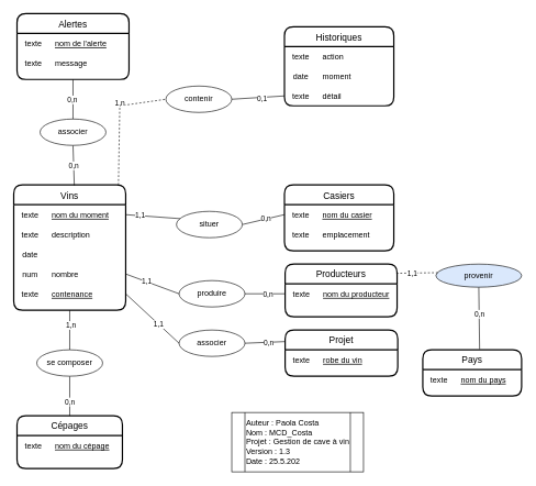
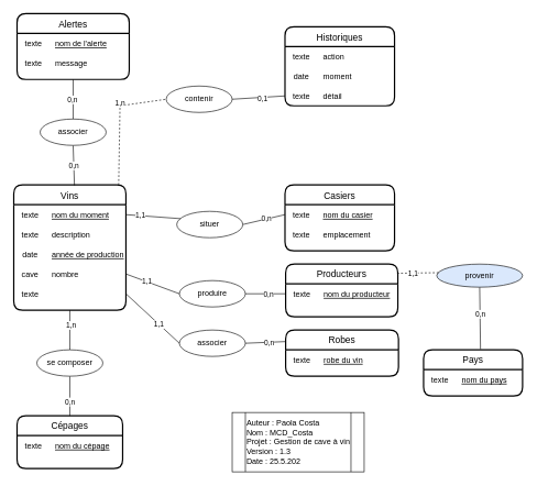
  <mxCell id="0" />
  <mxCell id="1" parent="0" />
  <mxCell id="2" value="Vins" style="swimlane;childLayout=stackLayout;horizontal=1;startSize=30;horizontalStack=0;rounded=1;fontSize=14;fontStyle=0;strokeWidth=2;resizeParent=0;resizeLast=1;shadow=0;dashed=0;align=center;" parent="1" vertex="1"><mxGeometry x="20" y="280" width="170" height="190" as="geometry" /></mxCell>
  <mxCell id="3" value="" style="shape=table;startSize=0;container=1;collapsible=1;childLayout=tableLayout;fixedRows=1;rowLines=0;fontStyle=0;align=center;resizeLast=1;strokeColor=none;fillColor=none;" parent="2" vertex="1"><mxGeometry y="30" width="170" height="160" as="geometry" /></mxCell>
  <mxCell id="4" value="" style="shape=partialRectangle;collapsible=0;dropTarget=0;pointerEvents=0;fillColor=none;top=0;left=0;bottom=0;right=0;points=[[0,0.5],[1,0.5]];portConstraint=eastwest;" parent="3" vertex="1"><mxGeometry width="170" height="30" as="geometry" /></mxCell>
  <mxCell id="5" value="texte" style="shape=partialRectangle;connectable=0;fillColor=none;top=0;left=0;bottom=0;right=0;fontStyle=0;overflow=hidden;" parent="4" vertex="1"><mxGeometry width="50" height="30" as="geometry" /></mxCell>
  <mxCell id="6" value="nom du moment" style="shape=partialRectangle;connectable=0;fillColor=none;top=0;left=0;bottom=0;right=0;align=left;spacingLeft=6;fontStyle=4;overflow=hidden;" parent="4" vertex="1"><mxGeometry x="50" width="120" height="30" as="geometry" /></mxCell>
  <mxCell id="7" value="" style="shape=partialRectangle;collapsible=0;dropTarget=0;pointerEvents=0;fillColor=none;top=0;left=0;bottom=0;right=0;points=[[0,0.5],[1,0.5]];portConstraint=eastwest;" parent="3" vertex="1"><mxGeometry y="30" width="170" height="30" as="geometry" /></mxCell>
  <mxCell id="8" value="texte" style="shape=partialRectangle;connectable=0;fillColor=none;top=0;left=0;bottom=0;right=0;fontStyle=0;overflow=hidden;" parent="7" vertex="1"><mxGeometry width="50" height="30" as="geometry" /></mxCell>
  <mxCell id="9" value="description" style="shape=partialRectangle;connectable=0;fillColor=none;top=0;left=0;bottom=0;right=0;align=left;spacingLeft=6;fontStyle=0;overflow=hidden;" parent="7" vertex="1"><mxGeometry x="50" width="120" height="30" as="geometry" /></mxCell>
  <mxCell id="10" value="" style="shape=partialRectangle;collapsible=0;dropTarget=0;pointerEvents=0;fillColor=none;top=0;left=0;bottom=0;right=0;points=[[0,0.5],[1,0.5]];portConstraint=eastwest;" parent="3" vertex="1"><mxGeometry y="60" width="170" height="30" as="geometry" /></mxCell>
  <mxCell id="11" value="date" style="shape=partialRectangle;connectable=0;fillColor=none;top=0;left=0;bottom=0;right=0;fontStyle=0;overflow=hidden;" parent="10" vertex="1"><mxGeometry width="50" height="30" as="geometry" /></mxCell>
+ <mxCell id="12" value="année de production" style="shape=partialRectangle;connectable=0;fillColor=none;top=0;left=0;bottom=0;right=0;align=left;spacingLeft=6;fontStyle=4;overflow=hidden;" parent="10" vertex="1"><mxGeometry x="50" width="120" height="30" as="geometry" /></mxCell>
  <mxCell id="13" value="" style="shape=partialRectangle;collapsible=0;dropTarget=0;pointerEvents=0;fillColor=none;top=0;left=0;bottom=0;right=0;points=[[0,0.5],[1,0.5]];portConstraint=eastwest;" parent="3" vertex="1"><mxGeometry y="90" width="170" height="30" as="geometry" /></mxCell>
- <mxCell id="14" value="num" style="shape=partialRectangle;connectable=0;fillColor=none;top=0;left=0;bottom=0;right=0;fontStyle=0;overflow=hidden;" parent="13" vertex="1"><mxGeometry width="50" height="30" as="geometry" /></mxCell>
+ <mxCell id="14" value="cave" style="shape=partialRectangle;connectable=0;fillColor=none;top=0;left=0;bottom=0;right=0;fontStyle=0;overflow=hidden;" parent="13" vertex="1"><mxGeometry width="50" height="30" as="geometry" /></mxCell>
  <mxCell id="15" value="nombre" style="shape=partialRectangle;connectable=0;fillColor=none;top=0;left=0;bottom=0;right=0;align=left;spacingLeft=6;fontStyle=0;overflow=hidden;" parent="13" vertex="1"><mxGeometry x="50" width="120" height="30" as="geometry" /></mxCell>
  <mxCell id="16" value="" style="shape=partialRectangle;collapsible=0;dropTarget=0;pointerEvents=0;fillColor=none;top=0;left=0;bottom=0;right=0;points=[[0,0.5],[1,0.5]];portConstraint=eastwest;" parent="3" vertex="1"><mxGeometry y="120" width="170" height="30" as="geometry" /></mxCell>
  <mxCell id="17" value="texte" style="shape=partialRectangle;connectable=0;fillColor=none;top=0;left=0;bottom=0;right=0;fontStyle=0;overflow=hidden;" parent="16" vertex="1"><mxGeometry width="50" height="30" as="geometry" /></mxCell>
- <mxCell id="18" value="contenance" style="shape=partialRectangle;connectable=0;fillColor=none;top=0;left=0;bottom=0;right=0;align=left;spacingLeft=6;fontStyle=4;overflow=hidden;" parent="16" vertex="1"><mxGeometry x="50" width="120" height="30" as="geometry" /></mxCell>
  <mxCell id="19" value="Producteurs" style="swimlane;childLayout=stackLayout;horizontal=1;startSize=30;horizontalStack=0;rounded=1;fontSize=14;fontStyle=0;strokeWidth=2;resizeParent=0;resizeLast=1;shadow=0;dashed=0;align=center;" parent="1" vertex="1"><mxGeometry x="432" y="400" width="170" height="80" as="geometry" /></mxCell>
  <mxCell id="20" value="" style="shape=table;startSize=0;container=1;collapsible=1;childLayout=tableLayout;fixedRows=1;rowLines=0;fontStyle=0;align=center;resizeLast=1;strokeColor=none;fillColor=none;" parent="19" vertex="1"><mxGeometry y="30" width="170" height="50" as="geometry" /></mxCell>
  <mxCell id="21" value="" style="shape=partialRectangle;collapsible=0;dropTarget=0;pointerEvents=0;fillColor=none;top=0;left=0;bottom=0;right=0;points=[[0,0.5],[1,0.5]];portConstraint=eastwest;" parent="20" vertex="1"><mxGeometry width="170" height="30" as="geometry" /></mxCell>
  <mxCell id="22" value="texte" style="shape=partialRectangle;connectable=0;fillColor=none;top=0;left=0;bottom=0;right=0;fontStyle=0;overflow=hidden;" parent="21" vertex="1"><mxGeometry width="50" height="30" as="geometry" /></mxCell>
  <mxCell id="23" value="nom du producteur" style="shape=partialRectangle;connectable=0;fillColor=none;top=0;left=0;bottom=0;right=0;align=left;spacingLeft=6;fontStyle=4;overflow=hidden;" parent="21" vertex="1"><mxGeometry x="50" width="120" height="30" as="geometry" /></mxCell>
  <mxCell id="24" value="" style="endArrow=none;html=1;rounded=0;exitX=1;exitY=0.5;exitDx=0;exitDy=0;entryX=0;entryY=0.5;entryDx=0;entryDy=0;" parent="1" source="26" target="21" edge="1"><mxGeometry relative="1" as="geometry"><mxPoint x="191" y="450" as="sourcePoint" /><mxPoint x="412" y="370" as="targetPoint" /></mxGeometry></mxCell>
  <mxCell id="25" value="0,n" style="edgeLabel;html=1;align=center;verticalAlign=middle;resizable=0;points=[];" parent="24" vertex="1" connectable="0"><mxGeometry x="0.445" relative="1" as="geometry"><mxPoint x="-10" as="offset" /></mxGeometry></mxCell>
  <mxCell id="26" value="produire" style="ellipse;whiteSpace=wrap;html=1;align=center;" parent="1" vertex="1"><mxGeometry x="271" y="425" width="100" height="40" as="geometry" /></mxCell>
  <mxCell id="27" value="" style="endArrow=none;html=1;rounded=0;entryX=0;entryY=0.5;entryDx=0;entryDy=0;exitX=1;exitY=0.5;exitDx=0;exitDy=0;" parent="1" source="13" target="26" edge="1"><mxGeometry relative="1" as="geometry"><mxPoint x="201" y="445" as="sourcePoint" /><mxPoint x="431" y="445" as="targetPoint" /></mxGeometry></mxCell>
  <mxCell id="28" value="1,1" style="edgeLabel;html=1;align=center;verticalAlign=middle;resizable=0;points=[];" parent="27" vertex="1" connectable="0"><mxGeometry x="-0.244" y="1" relative="1" as="geometry"><mxPoint as="offset" /></mxGeometry></mxCell>
  <mxCell id="29" value="Pays" style="swimlane;childLayout=stackLayout;horizontal=1;startSize=30;horizontalStack=0;rounded=1;fontSize=14;fontStyle=0;strokeWidth=2;resizeParent=0;resizeLast=1;shadow=0;dashed=0;align=center;" parent="1" vertex="1"><mxGeometry x="641" y="530" width="150" height="70" as="geometry" /></mxCell>
  <mxCell id="30" value="" style="shape=table;startSize=0;container=1;collapsible=1;childLayout=tableLayout;fixedRows=1;rowLines=0;fontStyle=0;align=center;resizeLast=1;strokeColor=none;fillColor=none;" parent="29" vertex="1"><mxGeometry y="30" width="150" height="40" as="geometry" /></mxCell>
  <mxCell id="31" value="" style="shape=partialRectangle;collapsible=0;dropTarget=0;pointerEvents=0;fillColor=none;top=0;left=0;bottom=0;right=0;points=[[0,0.5],[1,0.5]];portConstraint=eastwest;" parent="30" vertex="1"><mxGeometry width="150" height="30" as="geometry" /></mxCell>
  <mxCell id="32" value="texte" style="shape=partialRectangle;connectable=0;fillColor=none;top=0;left=0;bottom=0;right=0;fontStyle=0;overflow=hidden;" parent="31" vertex="1"><mxGeometry width="50" height="30" as="geometry" /></mxCell>
  <mxCell id="33" value="nom du pays" style="shape=partialRectangle;connectable=0;fillColor=none;top=0;left=0;bottom=0;right=0;align=left;spacingLeft=6;fontStyle=4;overflow=hidden;" parent="31" vertex="1"><mxGeometry x="50" width="100" height="30" as="geometry" /></mxCell>
  <mxCell id="34" value="" style="endArrow=none;html=1;rounded=0;exitX=0.5;exitY=1;exitDx=0;exitDy=0;entryX=0.575;entryY=-0.014;entryDx=0;entryDy=0;entryPerimeter=0;" parent="1" source="36" target="29" edge="1"><mxGeometry relative="1" as="geometry"><mxPoint x="611" y="434.66" as="sourcePoint" /><mxPoint x="771" y="434.66" as="targetPoint" /><Array as="points" /></mxGeometry></mxCell>
  <mxCell id="35" value="0,n" style="edgeLabel;html=1;align=center;verticalAlign=middle;resizable=0;points=[];" parent="34" vertex="1" connectable="0"><mxGeometry x="0.666" relative="1" as="geometry"><mxPoint x="-0.84" y="-37" as="offset" /></mxGeometry></mxCell>
  <mxCell id="36" value="provenir" style="ellipse;whiteSpace=wrap;html=1;fillColor=#dae8fc;" parent="1" vertex="1"><mxGeometry x="661" y="400" width="130" height="35" as="geometry" /></mxCell>
  <mxCell id="37" value="" style="endArrow=none;html=1;rounded=0;exitX=0.993;exitY=0.174;exitDx=0;exitDy=0;entryX=0.031;entryY=0.371;entryDx=0;entryDy=0;entryPerimeter=0;exitPerimeter=0;dashed=1;" parent="1" source="19" target="36" edge="1"><mxGeometry relative="1" as="geometry"><mxPoint x="591" y="415" as="sourcePoint" /><mxPoint x="727" y="530" as="targetPoint" /><Array as="points" /></mxGeometry></mxCell>
  <mxCell id="38" value="1,1" style="edgeLabel;html=1;align=center;verticalAlign=middle;resizable=0;points=[];" parent="37" vertex="1" connectable="0"><mxGeometry x="0.419" relative="1" as="geometry"><mxPoint x="-21.81" as="offset" /></mxGeometry></mxCell>
- <mxCell id="39" value="Projet" style="swimlane;childLayout=stackLayout;horizontal=1;startSize=30;horizontalStack=0;rounded=1;fontSize=14;fontStyle=0;strokeWidth=2;resizeParent=0;resizeLast=1;shadow=0;dashed=0;align=center;" parent="1" vertex="1"><mxGeometry x="432" y="500" width="171" height="70" as="geometry" /></mxCell>
+ <mxCell id="39" value="Robes" style="swimlane;childLayout=stackLayout;horizontal=1;startSize=30;horizontalStack=0;rounded=1;fontSize=14;fontStyle=0;strokeWidth=2;resizeParent=0;resizeLast=1;shadow=0;dashed=0;align=center;" parent="1" vertex="1"><mxGeometry x="432" y="500" width="171" height="70" as="geometry" /></mxCell>
  <mxCell id="40" value="" style="shape=table;startSize=0;container=1;collapsible=1;childLayout=tableLayout;fixedRows=1;rowLines=0;fontStyle=0;align=center;resizeLast=1;strokeColor=none;fillColor=none;" parent="39" vertex="1"><mxGeometry y="30" width="171" height="40" as="geometry" /></mxCell>
  <mxCell id="41" value="" style="shape=partialRectangle;collapsible=0;dropTarget=0;pointerEvents=0;fillColor=none;top=0;left=0;bottom=0;right=0;points=[[0,0.5],[1,0.5]];portConstraint=eastwest;" parent="40" vertex="1"><mxGeometry width="171" height="30" as="geometry" /></mxCell>
  <mxCell id="42" value="texte" style="shape=partialRectangle;connectable=0;fillColor=none;top=0;left=0;bottom=0;right=0;fontStyle=0;overflow=hidden;" parent="41" vertex="1"><mxGeometry width="50" height="30" as="geometry" /></mxCell>
  <mxCell id="43" value="robe du vin" style="shape=partialRectangle;connectable=0;fillColor=none;top=0;left=0;bottom=0;right=0;align=left;spacingLeft=6;fontStyle=4;overflow=hidden;" parent="41" vertex="1"><mxGeometry x="50" width="121" height="30" as="geometry" /></mxCell>
  <mxCell id="44" value="" style="endArrow=none;html=1;rounded=0;entryX=0;entryY=0.25;entryDx=0;entryDy=0;exitX=1;exitY=0.5;exitDx=0;exitDy=0;" parent="1" source="46" target="39" edge="1"><mxGeometry relative="1" as="geometry"><mxPoint x="231" y="550" as="sourcePoint" /><mxPoint x="391" y="550" as="targetPoint" /></mxGeometry></mxCell>
  <mxCell id="45" value="0,n" style="edgeLabel;html=1;align=center;verticalAlign=middle;resizable=0;points=[];" parent="44" vertex="1" connectable="0"><mxGeometry x="0.365" y="-1" relative="1" as="geometry"><mxPoint x="-6.7" y="0.72" as="offset" /></mxGeometry></mxCell>
  <mxCell id="46" value="associer" style="ellipse;whiteSpace=wrap;html=1;align=center;" parent="1" vertex="1"><mxGeometry x="271" y="500" width="100" height="40" as="geometry" /></mxCell>
  <mxCell id="47" value="" style="endArrow=none;html=1;rounded=0;entryX=0;entryY=0.5;entryDx=0;entryDy=0;exitX=1;exitY=0.5;exitDx=0;exitDy=0;" parent="1" source="16" target="46" edge="1"><mxGeometry relative="1" as="geometry"><mxPoint x="201" y="543.04" as="sourcePoint" /><mxPoint x="431" y="547.5" as="targetPoint" /></mxGeometry></mxCell>
  <mxCell id="48" value="1,1" style="edgeLabel;html=1;align=center;verticalAlign=middle;resizable=0;points=[];" parent="47" vertex="1" connectable="0"><mxGeometry x="0.24" y="-1" relative="1" as="geometry"><mxPoint as="offset" /></mxGeometry></mxCell>
  <mxCell id="49" value="Cépages" style="swimlane;childLayout=stackLayout;horizontal=1;startSize=30;horizontalStack=0;rounded=1;fontSize=14;fontStyle=0;strokeWidth=2;resizeParent=0;resizeLast=1;shadow=0;dashed=0;align=center;" parent="1" vertex="1"><mxGeometry x="25" y="630" width="160" height="80" as="geometry" /></mxCell>
  <mxCell id="50" value="" style="shape=table;startSize=0;container=1;collapsible=1;childLayout=tableLayout;fixedRows=1;rowLines=0;fontStyle=0;align=center;resizeLast=1;strokeColor=none;fillColor=none;" parent="49" vertex="1"><mxGeometry y="30" width="160" height="50" as="geometry" /></mxCell>
  <mxCell id="51" value="" style="shape=partialRectangle;collapsible=0;dropTarget=0;pointerEvents=0;fillColor=none;top=0;left=0;bottom=0;right=0;points=[[0,0.5],[1,0.5]];portConstraint=eastwest;" parent="50" vertex="1"><mxGeometry width="160" height="30" as="geometry" /></mxCell>
  <mxCell id="52" value="texte" style="shape=partialRectangle;connectable=0;fillColor=none;top=0;left=0;bottom=0;right=0;fontStyle=0;overflow=hidden;" parent="51" vertex="1"><mxGeometry width="50" height="30" as="geometry" /></mxCell>
  <mxCell id="53" value="nom du cépage" style="shape=partialRectangle;connectable=0;fillColor=none;top=0;left=0;bottom=0;right=0;align=left;spacingLeft=6;fontStyle=4;overflow=hidden;" parent="51" vertex="1"><mxGeometry x="50" width="110" height="30" as="geometry" /></mxCell>
  <mxCell id="54" value="" style="endArrow=none;html=1;rounded=0;exitX=0.5;exitY=1;exitDx=0;exitDy=0;entryX=0.5;entryY=0;entryDx=0;entryDy=0;" parent="1" source="58" target="49" edge="1"><mxGeometry relative="1" as="geometry"><mxPoint x="410" y="650" as="sourcePoint" /><mxPoint x="570" y="650" as="targetPoint" /></mxGeometry></mxCell>
  <mxCell id="55" value="0,n" style="edgeLabel;html=1;align=center;verticalAlign=middle;resizable=0;points=[];" parent="54" vertex="1" connectable="0"><mxGeometry x="0.274" y="-1" relative="1" as="geometry"><mxPoint as="offset" /></mxGeometry></mxCell>
  <mxCell id="56" value="" style="endArrow=none;html=1;rounded=0;exitX=0.5;exitY=1;exitDx=0;exitDy=0;entryX=0.5;entryY=0;entryDx=0;entryDy=0;" parent="1" source="3" target="58" edge="1"><mxGeometry relative="1" as="geometry"><mxPoint x="105" y="480" as="sourcePoint" /><mxPoint x="105" y="720" as="targetPoint" /></mxGeometry></mxCell>
  <mxCell id="57" value="1,n" style="edgeLabel;html=1;align=center;verticalAlign=middle;resizable=0;points=[];" parent="56" vertex="1" connectable="0"><mxGeometry x="-0.261" y="1" relative="1" as="geometry"><mxPoint as="offset" /></mxGeometry></mxCell>
  <mxCell id="58" value="se composer" style="ellipse;whiteSpace=wrap;html=1;align=center;" parent="1" vertex="1"><mxGeometry x="55" y="530" width="100" height="40" as="geometry" /></mxCell>
  <mxCell id="59" value="Casiers" style="swimlane;childLayout=stackLayout;horizontal=1;startSize=30;horizontalStack=0;rounded=1;fontSize=14;fontStyle=0;strokeWidth=2;resizeParent=0;resizeLast=1;shadow=0;dashed=0;align=center;" parent="1" vertex="1"><mxGeometry x="431" y="280" width="166" height="100" as="geometry" /></mxCell>
  <mxCell id="60" value="" style="shape=table;startSize=0;container=1;collapsible=1;childLayout=tableLayout;fixedRows=1;rowLines=0;fontStyle=0;align=center;resizeLast=1;strokeColor=none;fillColor=none;" parent="59" vertex="1"><mxGeometry y="30" width="166" height="70" as="geometry" /></mxCell>
  <mxCell id="61" value="" style="shape=partialRectangle;collapsible=0;dropTarget=0;pointerEvents=0;fillColor=none;top=0;left=0;bottom=0;right=0;points=[[0,0.5],[1,0.5]];portConstraint=eastwest;" parent="60" vertex="1"><mxGeometry width="166" height="30" as="geometry" /></mxCell>
  <mxCell id="62" value="texte" style="shape=partialRectangle;connectable=0;fillColor=none;top=0;left=0;bottom=0;right=0;fontStyle=0;overflow=hidden;" parent="61" vertex="1"><mxGeometry width="50" height="30" as="geometry" /></mxCell>
  <mxCell id="63" value="nom du casier" style="shape=partialRectangle;connectable=0;fillColor=none;top=0;left=0;bottom=0;right=0;align=left;spacingLeft=6;fontStyle=4;overflow=hidden;" parent="61" vertex="1"><mxGeometry x="50" width="116" height="30" as="geometry" /></mxCell>
  <mxCell id="64" value="" style="shape=partialRectangle;collapsible=0;dropTarget=0;pointerEvents=0;fillColor=none;top=0;left=0;bottom=0;right=0;points=[[0,0.5],[1,0.5]];portConstraint=eastwest;" parent="60" vertex="1"><mxGeometry y="30" width="166" height="30" as="geometry" /></mxCell>
  <mxCell id="65" value="texte" style="shape=partialRectangle;connectable=0;fillColor=none;top=0;left=0;bottom=0;right=0;fontStyle=0;overflow=hidden;" parent="64" vertex="1"><mxGeometry width="50" height="30" as="geometry" /></mxCell>
  <mxCell id="66" value="emplacement" style="shape=partialRectangle;connectable=0;fillColor=none;top=0;left=0;bottom=0;right=0;align=left;spacingLeft=6;fontStyle=0;overflow=hidden;" parent="64" vertex="1"><mxGeometry x="50" width="116" height="30" as="geometry" /></mxCell>
  <mxCell id="67" value="" style="endArrow=none;html=1;rounded=0;exitX=1;exitY=0.5;exitDx=0;exitDy=0;entryX=0;entryY=0.5;entryDx=0;entryDy=0;" parent="1" source="69" target="61" edge="1"><mxGeometry relative="1" as="geometry"><mxPoint x="481.16" y="320" as="sourcePoint" /><mxPoint x="427.352" y="339.9" as="targetPoint" /><Array as="points" /></mxGeometry></mxCell>
  <mxCell id="68" value="0,n" style="edgeLabel;html=1;align=center;verticalAlign=middle;resizable=0;points=[];" parent="67" vertex="1" connectable="0"><mxGeometry x="0.287" y="-1" relative="1" as="geometry"><mxPoint x="-5.5" y="-0.94" as="offset" /></mxGeometry></mxCell>
  <mxCell id="69" value="situer" style="ellipse;whiteSpace=wrap;html=1;align=center;" parent="1" vertex="1"><mxGeometry x="267.02" y="320" width="100" height="40" as="geometry" /></mxCell>
  <mxCell id="70" value="" style="endArrow=none;html=1;rounded=0;entryX=0;entryY=0.25;entryDx=0;entryDy=0;exitX=1;exitY=0.5;exitDx=0;exitDy=0;" parent="1" source="4" target="69" edge="1"><mxGeometry relative="1" as="geometry"><mxPoint x="185" y="334.06" as="sourcePoint" /><mxPoint x="491.16" y="345" as="targetPoint" /><Array as="points" /></mxGeometry></mxCell>
  <mxCell id="71" value="1,1" style="edgeLabel;html=1;align=center;verticalAlign=middle;resizable=0;points=[];" parent="70" vertex="1" connectable="0"><mxGeometry x="-0.502" y="1" relative="1" as="geometry"><mxPoint as="offset" /></mxGeometry></mxCell>
  <mxCell id="72" value="Auteur : Paola Costa&lt;br&gt;Nom : MCD_Costa&lt;br&gt;Projet : Gestion de cave à vin&lt;br&gt;Version : 1.3&lt;br&gt;Date : 25.5.202" style="shape=process;whiteSpace=wrap;html=1;backgroundOutline=1;align=left;" parent="1" vertex="1"><mxGeometry x="351" y="625" width="200" height="90" as="geometry" /></mxCell>
  <mxCell id="73" value="Alertes" style="swimlane;childLayout=stackLayout;horizontal=1;startSize=30;horizontalStack=0;rounded=1;fontSize=14;fontStyle=0;strokeWidth=2;resizeParent=0;resizeLast=1;shadow=0;dashed=0;align=center;" parent="1" vertex="1"><mxGeometry x="25" y="20" width="170" height="100" as="geometry" /></mxCell>
  <mxCell id="74" value="" style="shape=table;startSize=0;container=1;collapsible=1;childLayout=tableLayout;fixedRows=1;rowLines=0;fontStyle=0;align=center;resizeLast=1;strokeColor=none;fillColor=none;" parent="73" vertex="1"><mxGeometry y="30" width="170" height="70" as="geometry" /></mxCell>
  <mxCell id="75" value="" style="shape=partialRectangle;collapsible=0;dropTarget=0;pointerEvents=0;fillColor=none;top=0;left=0;bottom=0;right=0;points=[[0,0.5],[1,0.5]];portConstraint=eastwest;" parent="74" vertex="1"><mxGeometry width="170" height="30" as="geometry" /></mxCell>
  <mxCell id="76" value="texte" style="shape=partialRectangle;connectable=0;fillColor=none;top=0;left=0;bottom=0;right=0;fontStyle=0;overflow=hidden;" parent="75" vertex="1"><mxGeometry width="50" height="30" as="geometry" /></mxCell>
  <mxCell id="77" value="nom de l'alerte" style="shape=partialRectangle;connectable=0;fillColor=none;top=0;left=0;bottom=0;right=0;align=left;spacingLeft=6;fontStyle=4;overflow=hidden;" parent="75" vertex="1"><mxGeometry x="50" width="120" height="30" as="geometry" /></mxCell>
  <mxCell id="78" value="" style="shape=partialRectangle;collapsible=0;dropTarget=0;pointerEvents=0;fillColor=none;top=0;left=0;bottom=0;right=0;points=[[0,0.5],[1,0.5]];portConstraint=eastwest;" parent="74" vertex="1"><mxGeometry y="30" width="170" height="30" as="geometry" /></mxCell>
  <mxCell id="79" value="texte" style="shape=partialRectangle;connectable=0;fillColor=none;top=0;left=0;bottom=0;right=0;fontStyle=0;overflow=hidden;" parent="78" vertex="1"><mxGeometry width="50" height="30" as="geometry" /></mxCell>
  <mxCell id="80" value="message" style="shape=partialRectangle;connectable=0;fillColor=none;top=0;left=0;bottom=0;right=0;align=left;spacingLeft=6;fontStyle=0;overflow=hidden;" parent="78" vertex="1"><mxGeometry x="50" width="120" height="30" as="geometry" /></mxCell>
  <mxCell id="81" value="" style="endArrow=none;html=1;rounded=0;exitX=0.5;exitY=1;exitDx=0;exitDy=0;entryX=0.541;entryY=0.005;entryDx=0;entryDy=0;entryPerimeter=0;" parent="1" source="83" target="2" edge="1"><mxGeometry relative="1" as="geometry"><mxPoint x="351" y="140" as="sourcePoint" /><mxPoint x="511" y="140" as="targetPoint" /></mxGeometry></mxCell>
  <mxCell id="82" value="0,n" style="edgeLabel;html=1;align=center;verticalAlign=middle;resizable=0;points=[];" parent="81" vertex="1" connectable="0"><mxGeometry x="-0.54" y="1" relative="1" as="geometry"><mxPoint x="-1.45" y="16.04" as="offset" /></mxGeometry></mxCell>
  <mxCell id="83" value="associer" style="ellipse;whiteSpace=wrap;html=1;align=center;" parent="1" vertex="1"><mxGeometry x="60" y="180" width="100" height="40" as="geometry" /></mxCell>
  <mxCell id="84" value="" style="endArrow=none;html=1;rounded=0;exitX=0.5;exitY=1;exitDx=0;exitDy=0;entryX=0.5;entryY=0;entryDx=0;entryDy=0;" parent="1" source="74" target="83" edge="1"><mxGeometry relative="1" as="geometry"><mxPoint x="110" y="120" as="sourcePoint" /><mxPoint x="111.97" y="210.95" as="targetPoint" /></mxGeometry></mxCell>
  <mxCell id="85" value="0,n" style="edgeLabel;html=1;align=center;verticalAlign=middle;resizable=0;points=[];" parent="84" vertex="1" connectable="0"><mxGeometry x="-0.436" relative="1" as="geometry"><mxPoint x="-1.16" y="13.04" as="offset" /></mxGeometry></mxCell>
  <mxCell id="86" value="Historiques" style="swimlane;childLayout=stackLayout;horizontal=1;startSize=30;horizontalStack=0;rounded=1;fontSize=14;fontStyle=0;strokeWidth=2;resizeParent=0;resizeLast=1;shadow=0;dashed=0;align=center;" parent="1" vertex="1"><mxGeometry x="431" y="40" width="166" height="120" as="geometry" /></mxCell>
  <mxCell id="87" value="" style="shape=table;startSize=0;container=1;collapsible=1;childLayout=tableLayout;fixedRows=1;rowLines=0;fontStyle=0;align=center;resizeLast=1;strokeColor=none;fillColor=none;" parent="86" vertex="1"><mxGeometry y="30" width="166" height="90" as="geometry" /></mxCell>
  <mxCell id="88" value="" style="shape=partialRectangle;collapsible=0;dropTarget=0;pointerEvents=0;fillColor=none;top=0;left=0;bottom=0;right=0;points=[[0,0.5],[1,0.5]];portConstraint=eastwest;" parent="87" vertex="1"><mxGeometry width="166" height="30" as="geometry" /></mxCell>
  <mxCell id="89" value="texte" style="shape=partialRectangle;connectable=0;fillColor=none;top=0;left=0;bottom=0;right=0;fontStyle=0;overflow=hidden;" parent="88" vertex="1"><mxGeometry width="50" height="30" as="geometry" /></mxCell>
  <mxCell id="90" value="action" style="shape=partialRectangle;connectable=0;fillColor=none;top=0;left=0;bottom=0;right=0;align=left;spacingLeft=6;fontStyle=0;overflow=hidden;" parent="88" vertex="1"><mxGeometry x="50" width="116" height="30" as="geometry" /></mxCell>
  <mxCell id="91" value="" style="shape=partialRectangle;collapsible=0;dropTarget=0;pointerEvents=0;fillColor=none;top=0;left=0;bottom=0;right=0;points=[[0,0.5],[1,0.5]];portConstraint=eastwest;" parent="87" vertex="1"><mxGeometry y="30" width="166" height="30" as="geometry" /></mxCell>
  <mxCell id="92" value="date" style="shape=partialRectangle;connectable=0;fillColor=none;top=0;left=0;bottom=0;right=0;fontStyle=0;overflow=hidden;" parent="91" vertex="1"><mxGeometry width="50" height="30" as="geometry" /></mxCell>
  <mxCell id="93" value="moment" style="shape=partialRectangle;connectable=0;fillColor=none;top=0;left=0;bottom=0;right=0;align=left;spacingLeft=6;fontStyle=0;overflow=hidden;" parent="91" vertex="1"><mxGeometry x="50" width="116" height="30" as="geometry" /></mxCell>
  <mxCell id="94" value="" style="shape=partialRectangle;collapsible=0;dropTarget=0;pointerEvents=0;fillColor=none;top=0;left=0;bottom=0;right=0;points=[[0,0.5],[1,0.5]];portConstraint=eastwest;" parent="87" vertex="1"><mxGeometry y="60" width="166" height="30" as="geometry" /></mxCell>
  <mxCell id="95" value="texte" style="shape=partialRectangle;connectable=0;fillColor=none;top=0;left=0;bottom=0;right=0;fontStyle=0;overflow=hidden;" parent="94" vertex="1"><mxGeometry width="50" height="30" as="geometry" /></mxCell>
  <mxCell id="96" value="détail" style="shape=partialRectangle;connectable=0;fillColor=none;top=0;left=0;bottom=0;right=0;align=left;spacingLeft=6;fontStyle=0;overflow=hidden;" parent="94" vertex="1"><mxGeometry x="50" width="116" height="30" as="geometry" /></mxCell>
  <mxCell id="97" value="" style="endArrow=none;html=1;rounded=0;exitX=1;exitY=0.5;exitDx=0;exitDy=0;entryX=0;entryY=0.5;entryDx=0;entryDy=0;" parent="1" source="99" target="94" edge="1"><mxGeometry relative="1" as="geometry"><mxPoint x="231" y="150" as="sourcePoint" /><mxPoint x="391" y="150" as="targetPoint" /><Array as="points" /></mxGeometry></mxCell>
  <mxCell id="98" value="0,1" style="edgeLabel;html=1;align=center;verticalAlign=middle;resizable=0;points=[];" parent="97" vertex="1" connectable="0"><mxGeometry x="-0.225" y="-1" relative="1" as="geometry"><mxPoint x="14.83" y="0.93" as="offset" /></mxGeometry></mxCell>
  <mxCell id="99" value="contenir" style="ellipse;whiteSpace=wrap;html=1;align=center;" parent="1" vertex="1"><mxGeometry x="251" y="130" width="100" height="40" as="geometry" /></mxCell>
  <mxCell id="100" value="" style="endArrow=none;html=1;rounded=0;exitX=0.935;exitY=0;exitDx=0;exitDy=0;entryX=0;entryY=0.5;entryDx=0;entryDy=0;exitPerimeter=0;dashed=1;" parent="1" source="2" target="99" edge="1"><mxGeometry relative="1" as="geometry"><mxPoint x="147.5" y="280" as="sourcePoint" /><mxPoint x="434" y="65" as="targetPoint" /><Array as="points"><mxPoint x="181" y="160" /></Array></mxGeometry></mxCell>
  <mxCell id="101" value="1,n" style="edgeLabel;html=1;align=center;verticalAlign=middle;resizable=0;points=[];" parent="100" vertex="1" connectable="0"><mxGeometry x="-0.247" relative="1" as="geometry"><mxPoint y="-52.42" as="offset" /></mxGeometry></mxCell>
